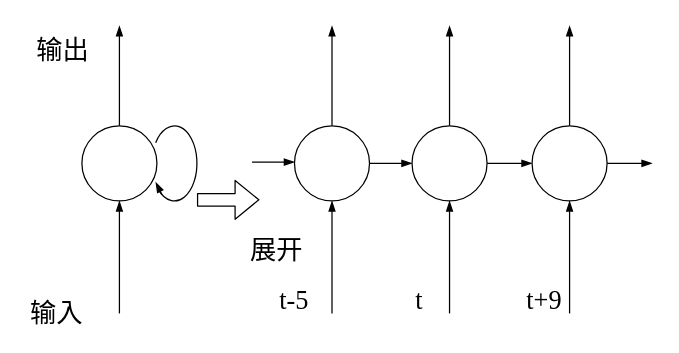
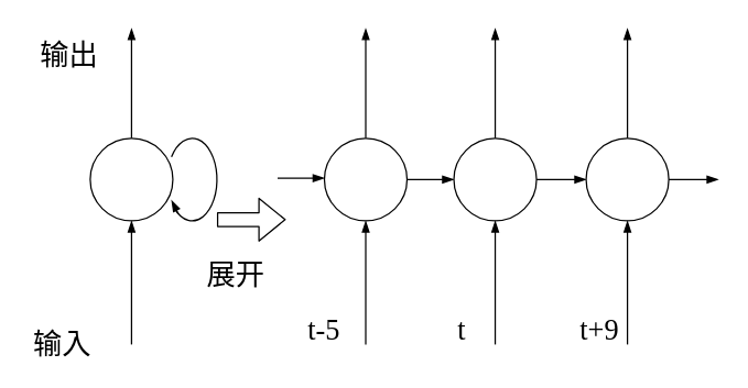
  <mxCell id="0" />
  <mxCell id="1" parent="0" />
  <mxCell id="2" value="" style="edgeStyle=orthogonalEdgeStyle;rounded=0;orthogonalLoop=1;jettySize=auto;html=1;endArrow=blockThin;endFill=1;fontFamily=Times New Roman;fontSize=21;" edge="1" parent="1" source="3"><mxGeometry relative="1" as="geometry"><mxPoint x="95" y="20" as="targetPoint" /></mxGeometry></mxCell>
  <mxCell id="3" value="" style="ellipse;whiteSpace=wrap;html=1;aspect=fixed;fontFamily=Times New Roman;fontSize=21;" vertex="1" parent="1"><mxGeometry x="65" y="100" width="60" height="60" as="geometry" /></mxCell>
  <mxCell id="4" value="" style="endArrow=blockThin;html=1;entryX=0.5;entryY=1;entryDx=0;entryDy=0;endFill=1;fontFamily=Times New Roman;fontSize=21;" edge="1" parent="1" target="3"><mxGeometry width="50" height="50" relative="1" as="geometry"><mxPoint x="95" y="250" as="sourcePoint" /><mxPoint x="75" y="190" as="targetPoint" /></mxGeometry></mxCell>
  <mxCell id="5" value="" style="verticalLabelPosition=bottom;verticalAlign=top;html=1;shape=mxgraph.basic.arc;startAngle=0.343;endAngle=0.124;rotation=-180;gradientColor=none;allowArrows=1;fontFamily=Times New Roman;fontSize=21;" vertex="1" parent="1"><mxGeometry x="121" y="100" width="36" height="60" as="geometry" /></mxCell>
  <mxCell id="6" value="" style="endArrow=blockThin;html=1;endFill=1;fontFamily=Times New Roman;fontSize=21;" edge="1" parent="1"><mxGeometry width="50" height="50" relative="1" as="geometry"><mxPoint x="129" y="155" as="sourcePoint" /><mxPoint x="124" y="145" as="targetPoint" /></mxGeometry></mxCell>
  <mxCell id="7" value="" style="edgeStyle=orthogonalEdgeStyle;rounded=0;orthogonalLoop=1;jettySize=auto;html=1;endArrow=blockThin;endFill=1;fontFamily=Times New Roman;fontSize=21;" edge="1" parent="1" source="9"><mxGeometry relative="1" as="geometry"><mxPoint x="265" y="20" as="targetPoint" /></mxGeometry></mxCell>
  <mxCell id="8" value="" style="edgeStyle=orthogonalEdgeStyle;rounded=0;orthogonalLoop=1;jettySize=auto;html=1;endArrow=blockThin;endFill=1;fontFamily=Times New Roman;fontSize=21;" edge="1" parent="1" source="9" target="13"><mxGeometry relative="1" as="geometry" /></mxCell>
  <mxCell id="9" value="" style="ellipse;whiteSpace=wrap;html=1;aspect=fixed;fontFamily=Times New Roman;fontSize=21;" vertex="1" parent="1"><mxGeometry x="235" y="100" width="60" height="60" as="geometry" /></mxCell>
  <mxCell id="10" value="" style="endArrow=blockThin;html=1;entryX=0.5;entryY=1;entryDx=0;entryDy=0;endFill=1;fontFamily=Times New Roman;fontSize=21;" edge="1" parent="1" target="9"><mxGeometry width="50" height="50" relative="1" as="geometry"><mxPoint x="265" y="250" as="sourcePoint" /><mxPoint x="245" y="190" as="targetPoint" /></mxGeometry></mxCell>
  <mxCell id="11" value="" style="edgeStyle=orthogonalEdgeStyle;rounded=0;orthogonalLoop=1;jettySize=auto;html=1;endArrow=blockThin;endFill=1;fontFamily=Times New Roman;fontSize=21;" edge="1" parent="1" source="13"><mxGeometry relative="1" as="geometry"><mxPoint x="359" y="20" as="targetPoint" /></mxGeometry></mxCell>
  <mxCell id="12" value="" style="edgeStyle=orthogonalEdgeStyle;rounded=0;orthogonalLoop=1;jettySize=auto;html=1;endArrow=blockThin;endFill=1;fontFamily=Times New Roman;fontSize=21;" edge="1" parent="1" source="13" target="16"><mxGeometry relative="1" as="geometry" /></mxCell>
  <mxCell id="13" value="" style="ellipse;whiteSpace=wrap;html=1;aspect=fixed;fontFamily=Times New Roman;fontSize=21;" vertex="1" parent="1"><mxGeometry x="329" y="100" width="60" height="60" as="geometry" /></mxCell>
  <mxCell id="14" value="" style="endArrow=blockThin;html=1;entryX=0.5;entryY=1;entryDx=0;entryDy=0;endFill=1;fontFamily=Times New Roman;fontSize=21;" edge="1" parent="1" target="13"><mxGeometry width="50" height="50" relative="1" as="geometry"><mxPoint x="359" y="250" as="sourcePoint" /><mxPoint x="339" y="190" as="targetPoint" /></mxGeometry></mxCell>
  <mxCell id="15" value="" style="edgeStyle=orthogonalEdgeStyle;rounded=0;orthogonalLoop=1;jettySize=auto;html=1;endArrow=blockThin;endFill=1;fontFamily=Times New Roman;fontSize=21;" edge="1" parent="1" source="16"><mxGeometry relative="1" as="geometry"><mxPoint x="455" y="20" as="targetPoint" /></mxGeometry></mxCell>
  <mxCell id="16" value="" style="ellipse;whiteSpace=wrap;html=1;aspect=fixed;fontFamily=Times New Roman;fontSize=21;" vertex="1" parent="1"><mxGeometry x="425" y="100" width="60" height="60" as="geometry" /></mxCell>
  <mxCell id="17" value="" style="endArrow=blockThin;html=1;entryX=0.5;entryY=1;entryDx=0;entryDy=0;endFill=1;fontFamily=Times New Roman;fontSize=21;" edge="1" parent="1" target="16"><mxGeometry width="50" height="50" relative="1" as="geometry"><mxPoint x="455" y="250" as="sourcePoint" /><mxPoint x="435" y="190" as="targetPoint" /></mxGeometry></mxCell>
  <mxCell id="18" value="" style="edgeStyle=orthogonalEdgeStyle;rounded=0;orthogonalLoop=1;jettySize=auto;html=1;endArrow=blockThin;endFill=1;fontFamily=Times New Roman;fontSize=21;" edge="1" parent="1"><mxGeometry relative="1" as="geometry"><mxPoint x="485" y="130" as="sourcePoint" /><mxPoint x="521" y="130" as="targetPoint" /></mxGeometry></mxCell>
  <mxCell id="19" value="" style="edgeStyle=orthogonalEdgeStyle;rounded=0;orthogonalLoop=1;jettySize=auto;html=1;endArrow=blockThin;endFill=1;fontFamily=Times New Roman;fontSize=21;" edge="1" parent="1"><mxGeometry relative="1" as="geometry"><mxPoint x="201" y="129" as="sourcePoint" /><mxPoint x="235" y="129" as="targetPoint" /></mxGeometry></mxCell>
  <mxCell id="20" value="t" style="text;html=1;strokeColor=none;fillColor=none;align=center;verticalAlign=middle;whiteSpace=wrap;rounded=0;fontFamily=Times New Roman;fontSize=21;" vertex="1" parent="1"><mxGeometry x="315" y="230" width="40" height="20" as="geometry" /></mxCell>
  <mxCell id="21" value="t+9" style="text;html=1;strokeColor=none;fillColor=none;align=center;verticalAlign=middle;whiteSpace=wrap;rounded=0;fontFamily=Times New Roman;fontSize=21;" vertex="1" parent="1"><mxGeometry x="415" y="230" width="40" height="20" as="geometry" /></mxCell>
  <mxCell id="22" value="t-5" style="text;html=1;strokeColor=none;fillColor=none;align=center;verticalAlign=middle;whiteSpace=wrap;rounded=0;fontFamily=Times New Roman;fontSize=21;" vertex="1" parent="1"><mxGeometry x="215" y="230" width="40" height="20" as="geometry" /></mxCell>
  <mxCell id="23" value="输入" style="text;html=1;strokeColor=none;fillColor=none;align=center;verticalAlign=middle;whiteSpace=wrap;rounded=0;fontFamily=Times New Roman;fontSize=21;" vertex="1" parent="1"><mxGeometry x="20" y="240" width="50" height="20" as="geometry" /></mxCell>
  <mxCell id="24" value="输出" style="text;html=1;strokeColor=none;fillColor=none;align=center;verticalAlign=middle;whiteSpace=wrap;rounded=0;fontFamily=Times New Roman;fontSize=21;" vertex="1" parent="1"><mxGeometry x="25" y="30" width="50" height="20" as="geometry" /></mxCell>
  <mxCell id="25" value="" style="shape=flexArrow;endArrow=classic;html=1;fontFamily=Times New Roman;fontSize=21;" edge="1" parent="1"><mxGeometry width="50" height="50" relative="1" as="geometry"><mxPoint x="157" y="159.17" as="sourcePoint" /><mxPoint x="207" y="159.17" as="targetPoint" /></mxGeometry></mxCell>
- <mxCell id="26" value="展开" style="text;html=1;strokeColor=none;fillColor=none;align=center;verticalAlign=middle;whiteSpace=wrap;rounded=0;fontFamily=Times New Roman;fontSize=21;" vertex="1" parent="1"><mxGeometry x="195" y="190" width="52" height="20" as="geometry" /></mxCell>
+ <mxCell id="26" value="展开" style="text;html=1;strokeColor=none;fillColor=none;align=center;verticalAlign=middle;whiteSpace=wrap;rounded=0;fontFamily=Times New Roman;fontSize=21;" vertex="1" parent="1"><mxGeometry x="145" y="190" width="52" height="20" as="geometry" /></mxCell>
